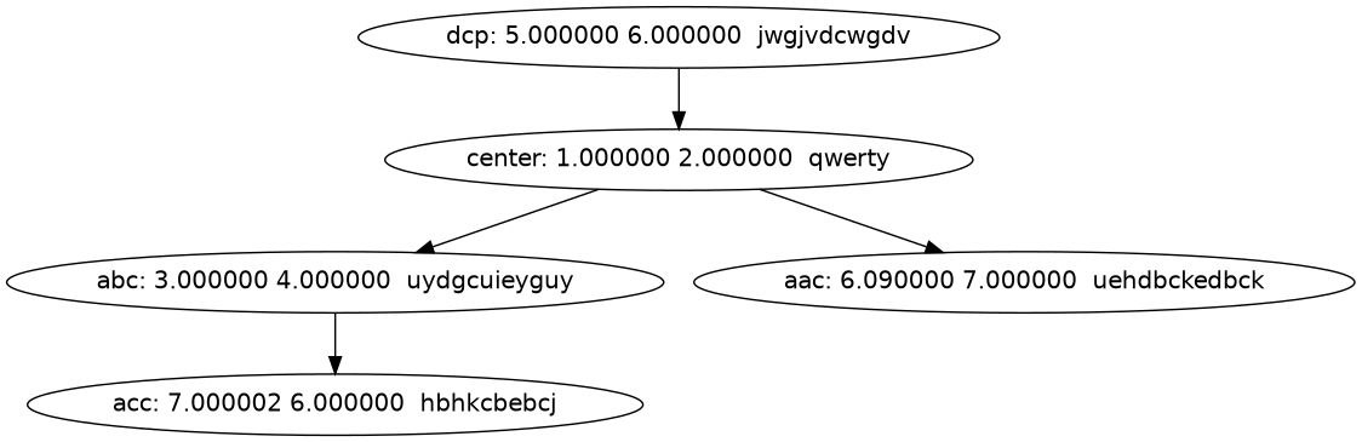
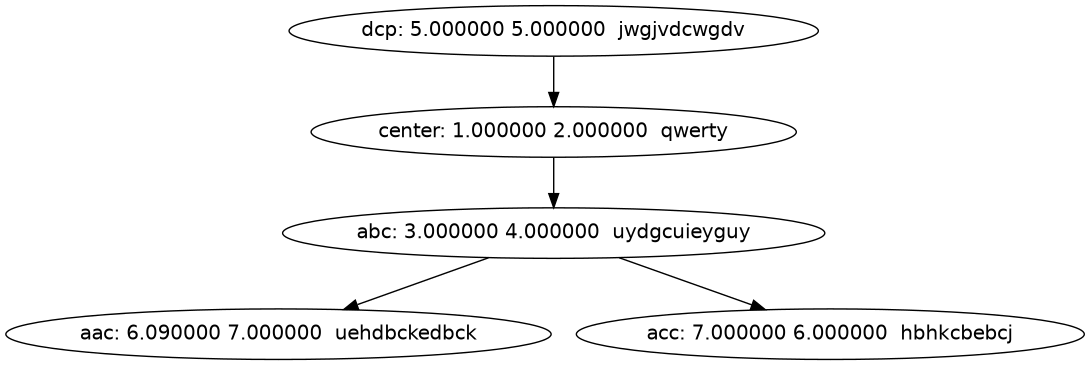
  digraph {
    fontname="DejaVu Sans"
    node [fontname="DejaVu Sans"]
    edge [fontname="DejaVu Sans"]
    "center: 1.000000 2.000000  qwerty"
    "abc: 3.000000 4.000000  uydgcuieyguy"
    n3 [label="aac: 6.090000 7.000000  uehdbckedbck"]
-   "acc: 7.000000 6.000000  hbhkcbebcj" [label="acc: 7.000002 6.000000  hbhkcbebcj"]
-   "dcp: 5.000000 6.000000  jwgjvdcwgdv"
+   "acc: 7.000000 6.000000  hbhkcbebcj"
+   "dcp: 5.000000 6.000000  jwgjvdcwgdv" [label="dcp: 5.000000 5.000000  jwgjvdcwgdv"]
    "center: 1.000000 2.000000  qwerty" -> "abc: 3.000000 4.000000  uydgcuieyguy"
-   "center: 1.000000 2.000000  qwerty" -> n3
+   "abc: 3.000000 4.000000  uydgcuieyguy" -> n3
    "abc: 3.000000 4.000000  uydgcuieyguy" -> "acc: 7.000000 6.000000  hbhkcbebcj"
    "dcp: 5.000000 6.000000  jwgjvdcwgdv" -> "center: 1.000000 2.000000  qwerty"
  }
